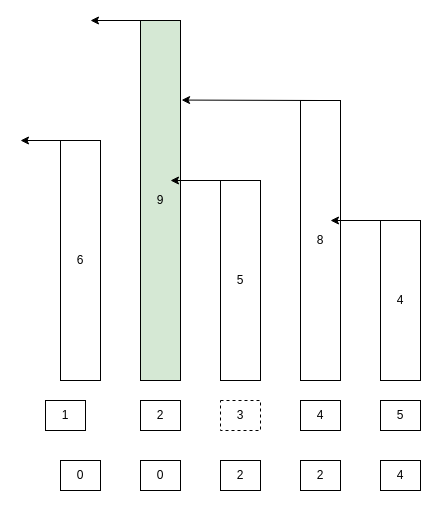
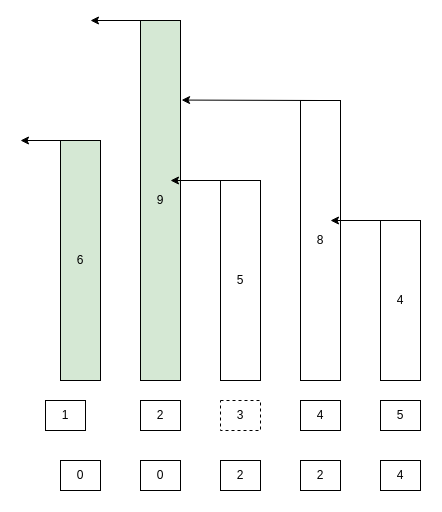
  <mxCell id="0" />
  <mxCell id="1" parent="0" />
- <mxCell id="2" value="6" style="rounded=0;whiteSpace=wrap;html=1;" vertex="1" parent="1"><mxGeometry x="60" y="140" width="40" height="240" as="geometry" /></mxCell>
+ <mxCell id="2" value="6" style="rounded=0;whiteSpace=wrap;html=1;fillColor=#d5e8d4;" vertex="1" parent="1"><mxGeometry x="60" y="140" width="40" height="240" as="geometry" /></mxCell>
  <mxCell id="3" value="9" style="rounded=0;whiteSpace=wrap;html=1;fillColor=#d5e8d4;" vertex="1" parent="1"><mxGeometry x="140" y="20" width="40" height="360" as="geometry" /></mxCell>
  <mxCell id="4" value="5" style="rounded=0;whiteSpace=wrap;html=1;" vertex="1" parent="1"><mxGeometry x="220" y="180" width="40" height="200" as="geometry" /></mxCell>
  <mxCell id="5" value="8" style="rounded=0;whiteSpace=wrap;html=1;" vertex="1" parent="1"><mxGeometry x="300" y="100" width="40" height="280" as="geometry" /></mxCell>
  <mxCell id="6" value="4" style="rounded=0;whiteSpace=wrap;html=1;" vertex="1" parent="1"><mxGeometry x="380" y="220" width="40" height="160" as="geometry" /></mxCell>
  <mxCell id="7" value="" style="endArrow=classic;html=1;rounded=0;" edge="1" parent="1"><mxGeometry width="50" height="50" relative="1" as="geometry"><mxPoint x="160" y="20" as="sourcePoint" /><mxPoint x="90" y="20" as="targetPoint" /></mxGeometry></mxCell>
  <mxCell id="8" value="" style="endArrow=classic;html=1;rounded=0;" edge="1" parent="1"><mxGeometry width="50" height="50" relative="1" as="geometry"><mxPoint x="240" y="180" as="sourcePoint" /><mxPoint x="170" y="180" as="targetPoint" /></mxGeometry></mxCell>
  <mxCell id="9" value="" style="endArrow=classic;html=1;rounded=0;entryX=1.027;entryY=0.221;entryDx=0;entryDy=0;entryPerimeter=0;" edge="1" parent="1" target="3"><mxGeometry width="50" height="50" relative="1" as="geometry"><mxPoint x="320" y="100" as="sourcePoint" /><mxPoint x="250" y="100" as="targetPoint" /></mxGeometry></mxCell>
  <mxCell id="10" value="" style="endArrow=classic;html=1;rounded=0;" edge="1" parent="1"><mxGeometry width="50" height="50" relative="1" as="geometry"><mxPoint x="400" y="220" as="sourcePoint" /><mxPoint x="330" y="220" as="targetPoint" /></mxGeometry></mxCell>
  <mxCell id="11" value="" style="endArrow=classic;html=1;rounded=0;" edge="1" parent="1"><mxGeometry width="50" height="50" relative="1" as="geometry"><mxPoint x="90" y="140" as="sourcePoint" /><mxPoint x="20" y="140" as="targetPoint" /></mxGeometry></mxCell>
  <mxCell id="12" value="1" style="rounded=0;whiteSpace=wrap;html=1;" vertex="1" parent="1"><mxGeometry x="45" y="400" width="40" height="30" as="geometry" /></mxCell>
  <mxCell id="13" value="2" style="rounded=0;whiteSpace=wrap;html=1;" vertex="1" parent="1"><mxGeometry x="140" y="400" width="40" height="30" as="geometry" /></mxCell>
  <mxCell id="14" value="3" style="rounded=0;whiteSpace=wrap;html=1;dashed=1;" vertex="1" parent="1"><mxGeometry x="220" y="400" width="40" height="30" as="geometry" /></mxCell>
  <mxCell id="15" value="4" style="rounded=0;whiteSpace=wrap;html=1;" vertex="1" parent="1"><mxGeometry x="300" y="400" width="40" height="30" as="geometry" /></mxCell>
  <mxCell id="16" value="5" style="rounded=0;whiteSpace=wrap;html=1;" vertex="1" parent="1"><mxGeometry x="380" y="400" width="40" height="30" as="geometry" /></mxCell>
  <mxCell id="17" value="0" style="rounded=0;whiteSpace=wrap;html=1;" vertex="1" parent="1"><mxGeometry x="60" y="460" width="40" height="30" as="geometry" /></mxCell>
  <mxCell id="18" value="0" style="rounded=0;whiteSpace=wrap;html=1;" vertex="1" parent="1"><mxGeometry x="140" y="460" width="40" height="30" as="geometry" /></mxCell>
  <mxCell id="19" value="2" style="rounded=0;whiteSpace=wrap;html=1;" vertex="1" parent="1"><mxGeometry x="220" y="460" width="40" height="30" as="geometry" /></mxCell>
  <mxCell id="20" value="2" style="rounded=0;whiteSpace=wrap;html=1;" vertex="1" parent="1"><mxGeometry x="300" y="460" width="40" height="30" as="geometry" /></mxCell>
  <mxCell id="21" value="4" style="rounded=0;whiteSpace=wrap;html=1;" vertex="1" parent="1"><mxGeometry x="380" y="460" width="40" height="30" as="geometry" /></mxCell>
